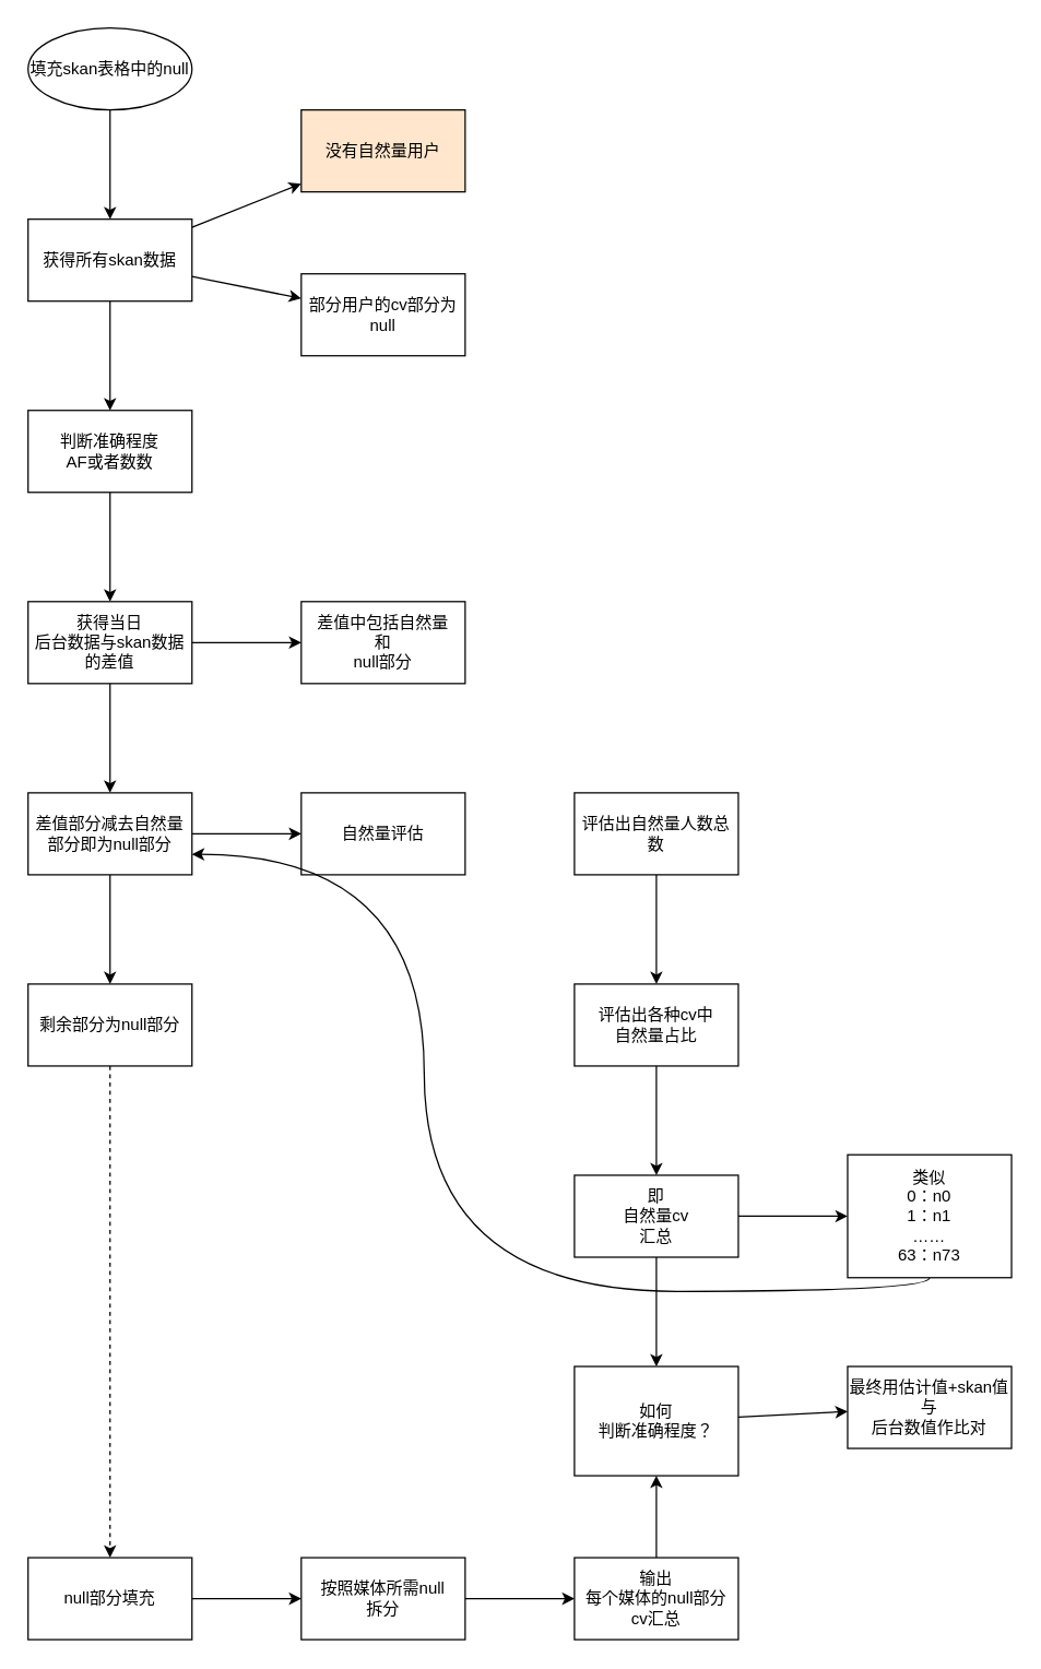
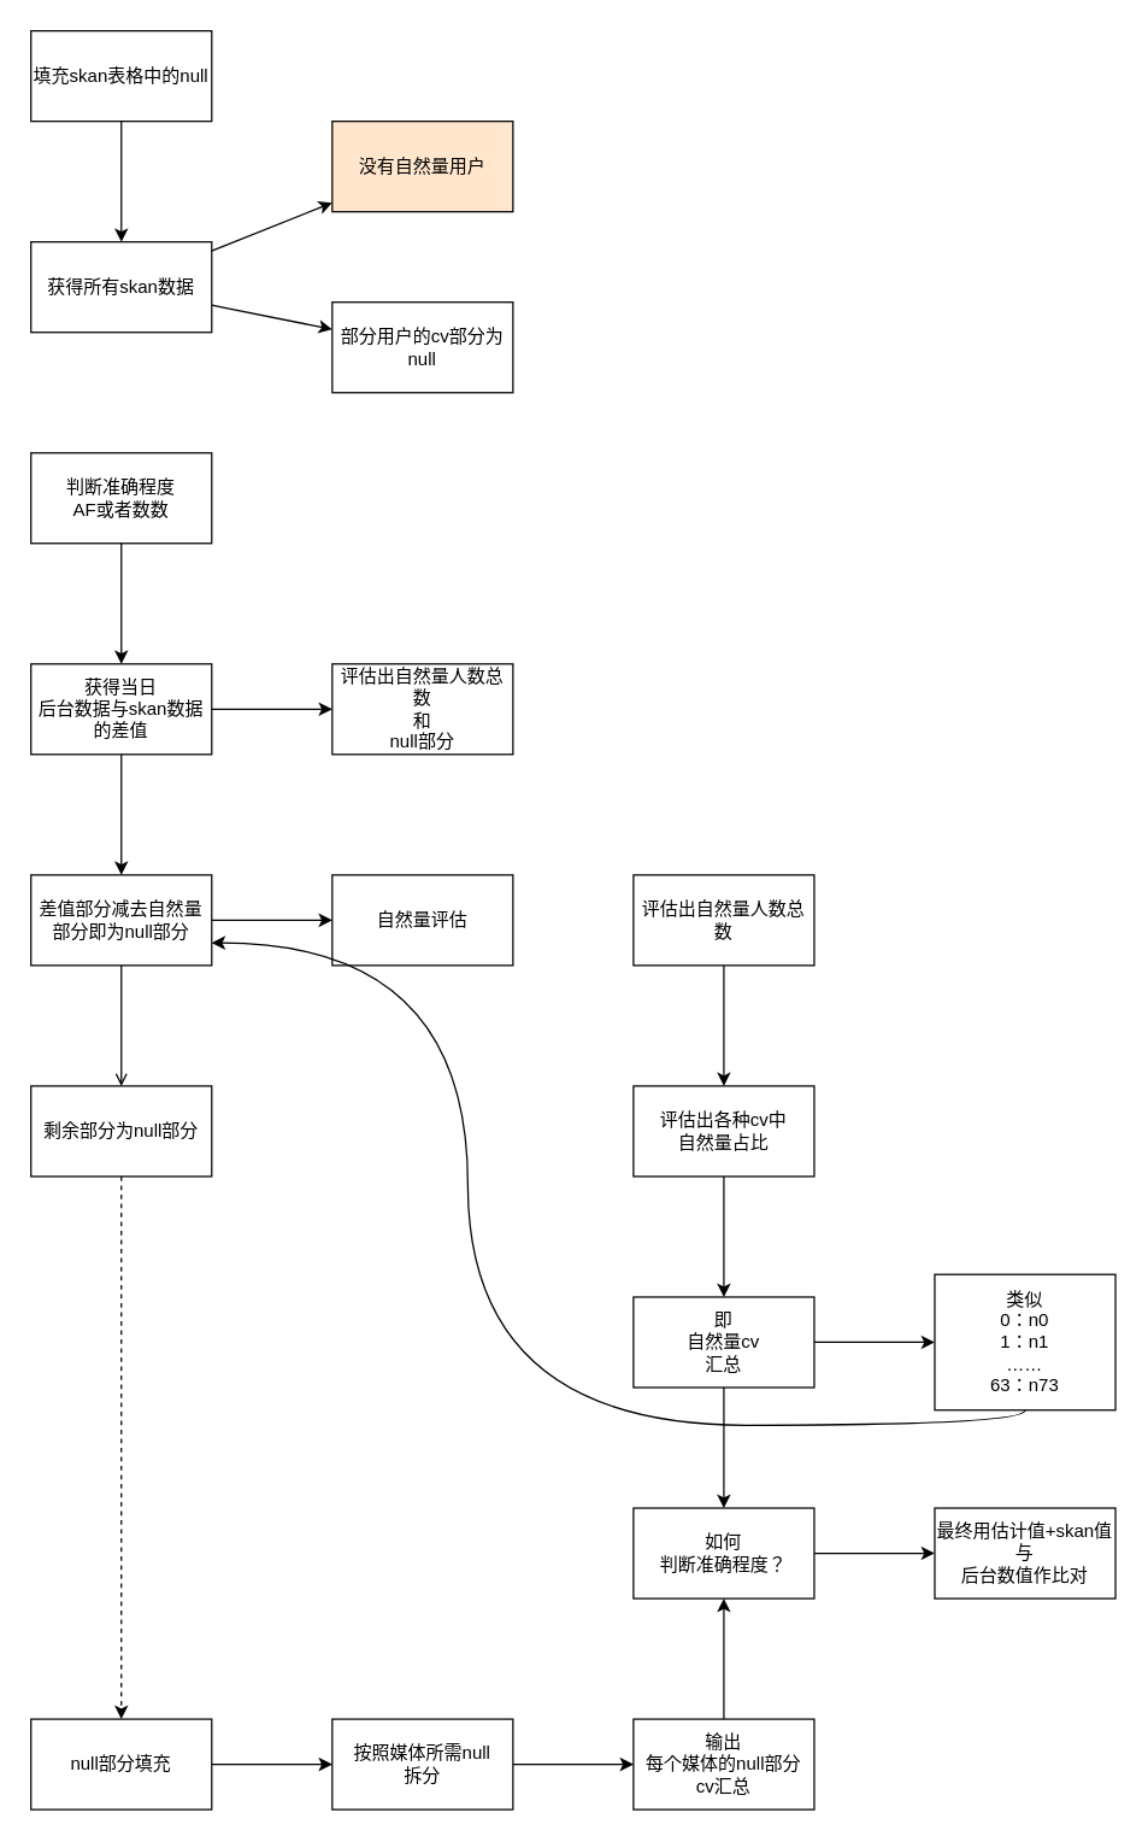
  <mxCell id="0" />
  <mxCell id="1" parent="0" />
  <mxCell id="2" value="" style="edgeStyle=none;html=1;" edge="1" parent="1" source="3" target="7"><mxGeometry relative="1" as="geometry" /></mxCell>
- <mxCell id="3" value="填充skan表格中的null" style="ellipse;whiteSpace=wrap;html=1;" vertex="1" parent="1"><mxGeometry x="20" y="20" width="120" height="60" as="geometry" /></mxCell>
+ <mxCell id="3" value="填充skan表格中的null" style="rounded=0;whiteSpace=wrap;html=1;" vertex="1" parent="1"><mxGeometry x="20" y="20" width="120" height="60" as="geometry" /></mxCell>
  <mxCell id="4" value="" style="edgeStyle=none;html=1;" edge="1" parent="1" source="7" target="8"><mxGeometry relative="1" as="geometry" /></mxCell>
  <mxCell id="5" value="" style="edgeStyle=none;html=1;" edge="1" parent="1" source="7" target="9"><mxGeometry relative="1" as="geometry" /></mxCell>
- <mxCell id="6" value="" style="edgeStyle=none;html=1;" edge="1" parent="1" source="7" target="11"><mxGeometry relative="1" as="geometry" /></mxCell>
  <mxCell id="7" value="获得所有skan数据" style="whiteSpace=wrap;html=1;rounded=0;" vertex="1" parent="1"><mxGeometry x="20" y="160" width="120" height="60" as="geometry" /></mxCell>
  <mxCell id="8" value="部分用户的cv部分为null" style="whiteSpace=wrap;html=1;rounded=0;" vertex="1" parent="1"><mxGeometry x="220" y="200" width="120" height="60" as="geometry" /></mxCell>
  <mxCell id="9" value="没有自然量用户" style="whiteSpace=wrap;html=1;rounded=0;fillColor=#ffe6cc;" vertex="1" parent="1"><mxGeometry x="220" y="80" width="120" height="60" as="geometry" /></mxCell>
  <mxCell id="10" value="" style="edgeStyle=none;html=1;" edge="1" parent="1" source="11" target="14"><mxGeometry relative="1" as="geometry" /></mxCell>
  <mxCell id="11" value="判断准确程度&lt;br&gt;AF或者数数" style="whiteSpace=wrap;html=1;rounded=0;" vertex="1" parent="1"><mxGeometry x="20" y="300" width="120" height="60" as="geometry" /></mxCell>
  <mxCell id="12" value="" style="edgeStyle=none;html=1;" edge="1" parent="1" source="14" target="15"><mxGeometry relative="1" as="geometry" /></mxCell>
  <mxCell id="13" value="" style="edgeStyle=none;html=1;" edge="1" parent="1" source="14" target="18"><mxGeometry relative="1" as="geometry" /></mxCell>
  <mxCell id="14" value="获得当日&lt;br&gt;后台数据与skan数据的差值" style="whiteSpace=wrap;html=1;rounded=0;" vertex="1" parent="1"><mxGeometry x="20" y="440" width="120" height="60" as="geometry" /></mxCell>
- <mxCell id="15" value="差值中包括自然量&lt;br&gt;和&lt;br&gt;null部分" style="whiteSpace=wrap;html=1;rounded=0;" vertex="1" parent="1"><mxGeometry x="220" y="440" width="120" height="60" as="geometry" /></mxCell>
+ <mxCell id="15" value="评估出自然量人数总数&lt;br&gt;和&lt;br&gt;null部分" style="whiteSpace=wrap;html=1;rounded=0;" vertex="1" parent="1"><mxGeometry x="220" y="440" width="120" height="60" as="geometry" /></mxCell>
  <mxCell id="16" value="" style="edgeStyle=none;html=1;" edge="1" parent="1" source="18" target="19"><mxGeometry relative="1" as="geometry" /></mxCell>
- <mxCell id="17" value="" style="edgeStyle=orthogonalEdgeStyle;curved=1;html=1;" edge="1" parent="1" source="18" target="30"><mxGeometry relative="1" as="geometry" /></mxCell>
+ <mxCell id="17" value="" style="edgeStyle=orthogonalEdgeStyle;curved=1;html=1;endArrow=open;" edge="1" parent="1" source="18" target="30"><mxGeometry relative="1" as="geometry" /></mxCell>
  <mxCell id="18" value="差值部分减去自然量部分即为null部分" style="whiteSpace=wrap;html=1;rounded=0;" vertex="1" parent="1"><mxGeometry x="20" y="580" width="120" height="60" as="geometry" /></mxCell>
  <mxCell id="19" value="自然量评估" style="whiteSpace=wrap;html=1;rounded=0;" vertex="1" parent="1"><mxGeometry x="220" y="580" width="120" height="60" as="geometry" /></mxCell>
  <mxCell id="20" value="" style="edgeStyle=none;html=1;" edge="1" parent="1" source="21" target="23"><mxGeometry relative="1" as="geometry" /></mxCell>
  <mxCell id="21" value="评估出自然量人数总数" style="whiteSpace=wrap;html=1;rounded=0;" vertex="1" parent="1"><mxGeometry x="420" y="580" width="120" height="60" as="geometry" /></mxCell>
  <mxCell id="22" value="" style="edgeStyle=none;html=1;" edge="1" parent="1" source="23" target="26"><mxGeometry relative="1" as="geometry" /></mxCell>
  <mxCell id="23" value="评估出各种cv中&lt;br&gt;自然量占比" style="whiteSpace=wrap;html=1;rounded=0;" vertex="1" parent="1"><mxGeometry x="420" y="720" width="120" height="60" as="geometry" /></mxCell>
  <mxCell id="24" value="" style="edgeStyle=none;html=1;" edge="1" parent="1" source="26" target="28"><mxGeometry relative="1" as="geometry" /></mxCell>
  <mxCell id="25" value="" style="edgeStyle=orthogonalEdgeStyle;curved=1;html=1;" edge="1" parent="1" source="26" target="32"><mxGeometry relative="1" as="geometry" /></mxCell>
  <mxCell id="26" value="即&lt;br&gt;自然量cv&lt;br&gt;汇总" style="whiteSpace=wrap;html=1;rounded=0;" vertex="1" parent="1"><mxGeometry x="420" y="860" width="120" height="60" as="geometry" /></mxCell>
  <mxCell id="27" style="edgeStyle=orthogonalEdgeStyle;html=1;exitX=0.5;exitY=1;exitDx=0;exitDy=0;entryX=1;entryY=0.75;entryDx=0;entryDy=0;curved=1;" edge="1" parent="1" source="28" target="18"><mxGeometry relative="1" as="geometry"><Array as="points"><mxPoint x="680" y="945" /><mxPoint x="310" y="945" /><mxPoint x="310" y="625" /></Array></mxGeometry></mxCell>
  <mxCell id="28" value="类似&lt;br&gt;0：n0&lt;br&gt;1：n1&lt;br&gt;……&lt;br&gt;63：n73" style="whiteSpace=wrap;html=1;rounded=0;" vertex="1" parent="1"><mxGeometry x="620" y="845" width="120" height="90" as="geometry" /></mxCell>
  <mxCell id="29" value="" style="html=1;dashed=1;" edge="1" parent="1" source="30" target="34"><mxGeometry relative="1" as="geometry" /></mxCell>
  <mxCell id="30" value="剩余部分为null部分" style="whiteSpace=wrap;html=1;rounded=0;" vertex="1" parent="1"><mxGeometry x="20" y="720" width="120" height="60" as="geometry" /></mxCell>
  <mxCell id="31" value="" style="edgeStyle=none;html=1;" edge="1" parent="1" source="32" target="39"><mxGeometry relative="1" as="geometry" /></mxCell>
- <mxCell id="32" value="如何&lt;br&gt;判断准确程度？" style="whiteSpace=wrap;html=1;rounded=0;" vertex="1" parent="1"><mxGeometry x="420" y="1000" width="120" height="80" as="geometry" /></mxCell>
+ <mxCell id="32" value="如何&lt;br&gt;判断准确程度？" style="whiteSpace=wrap;html=1;rounded=0;" vertex="1" parent="1"><mxGeometry x="420" y="1000" width="120" height="60" as="geometry" /></mxCell>
  <mxCell id="33" value="" style="edgeStyle=none;html=1;" edge="1" parent="1" source="34" target="36"><mxGeometry relative="1" as="geometry" /></mxCell>
  <mxCell id="34" value="null部分填充" style="whiteSpace=wrap;html=1;rounded=0;" vertex="1" parent="1"><mxGeometry x="20" y="1140" width="120" height="60" as="geometry" /></mxCell>
  <mxCell id="35" value="" style="edgeStyle=none;html=1;" edge="1" parent="1" source="36" target="38"><mxGeometry relative="1" as="geometry" /></mxCell>
  <mxCell id="36" value="按照媒体所需null&lt;br&gt;拆分" style="whiteSpace=wrap;html=1;rounded=0;" vertex="1" parent="1"><mxGeometry x="220" y="1140" width="120" height="60" as="geometry" /></mxCell>
  <mxCell id="37" value="" style="edgeStyle=none;html=1;" edge="1" parent="1" source="38" target="32"><mxGeometry relative="1" as="geometry" /></mxCell>
  <mxCell id="38" value="输出&lt;br&gt;每个媒体的null部分&lt;br&gt;cv汇总" style="whiteSpace=wrap;html=1;rounded=0;" vertex="1" parent="1"><mxGeometry x="420" y="1140" width="120" height="60" as="geometry" /></mxCell>
  <mxCell id="39" value="最终用估计值+skan值&lt;br&gt;与&lt;br&gt;后台数值作比对" style="whiteSpace=wrap;html=1;rounded=0;" vertex="1" parent="1"><mxGeometry x="620" y="1000" width="120" height="60" as="geometry" /></mxCell>
